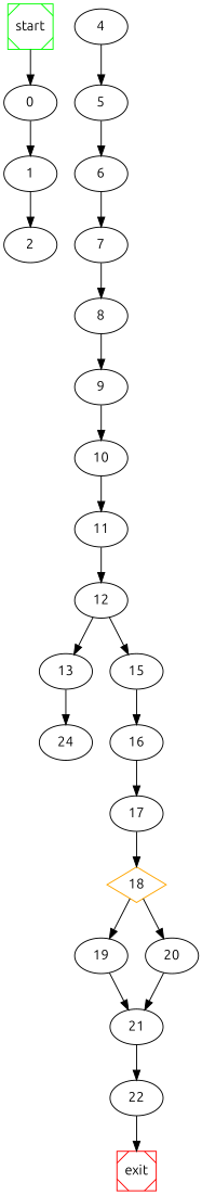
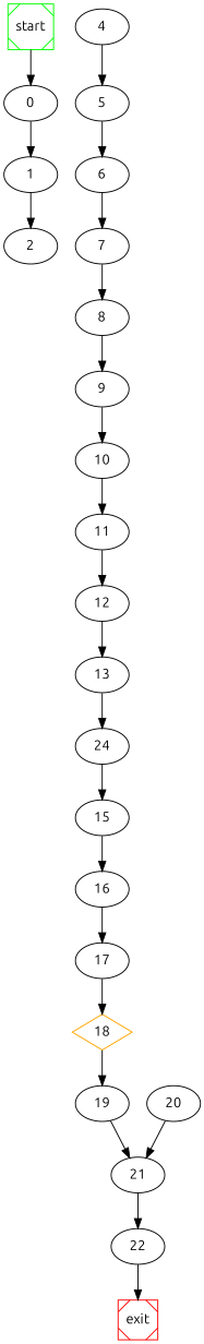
  digraph {
    fontname=Ubuntu
    node [fontname=Ubuntu]
    edge [fontname=Ubuntu]
    start [color=green shape=Msquare]
    0
    1
    2
    4
    5
    6
    7
    8
    9
    10
    11
    12
    13
    n15 [label=24]
    15
    16
    17
    18 [color=orange shape=diamond]
    19
    20
    21
    22
    exit [color=red shape=Msquare]
    start -> 0
    0 -> 1
    1 -> 2
    4 -> 5
    5 -> 6
    6 -> 7
    7 -> 8
    8 -> 9
    9 -> 10
    10 -> 11
    11 -> 12
    12 -> 13
    13 -> n15
-   12 -> 15
+   n15 -> 15
    15 -> 16
    16 -> 17
    17 -> 18
    18 -> 19
-   18 -> 20
    19 -> 21
    20 -> 21
    21 -> 22
    22 -> exit
  }
